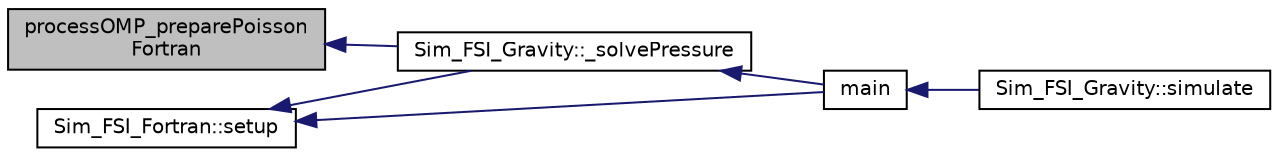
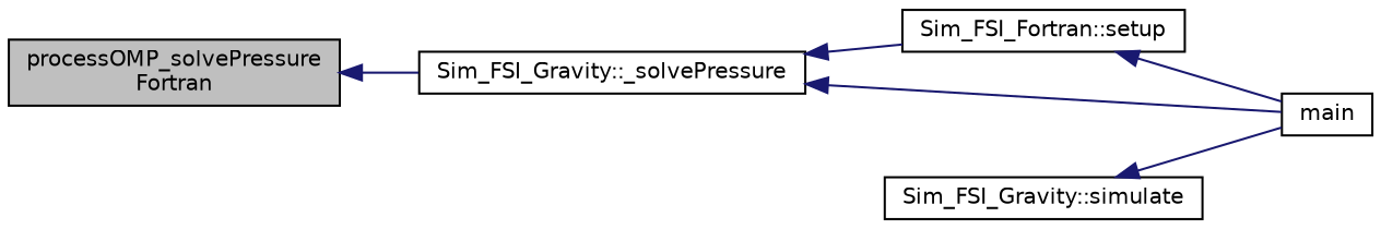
  digraph {
    rankdir=LR
    node [color=black fillcolor=white fontname=Helvetica fontsize=10 shape=record style=filled]
    edge [color=midnightblue dir=back fontname=Helvetica fontsize=10 labelfontname=Helvetica labelfontsize=10 style=solid]
-   n1 [fillcolor=grey75 fontcolor=black height=0.2 label="processOMP_preparePoisson\lFortran" width=0.4]
+   n1 [fillcolor=grey75 fontcolor=black height=0.2 label="processOMP_solvePressure\lFortran" width=0.4]
    n2 [height=0.2 label="Sim_FSI_Gravity::_solvePressure" width=0.4]
    n3 [height=0.2 label="Sim_FSI_Fortran::setup" width=0.4]
    n4 [height=0.2 label=main width=0.4]
    n5 [height=0.2 label="Sim_FSI_Gravity::simulate" width=0.4]
    n1 -> n2
-   n3 -> n2
+   n2 -> n3
    n2 -> n4
    n3 -> n4
-   n4 -> n5
+   n5 -> n4
  }
